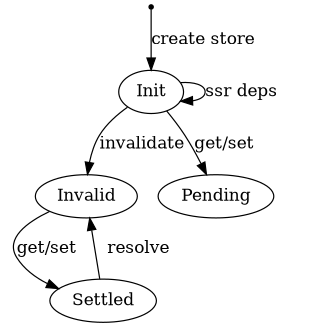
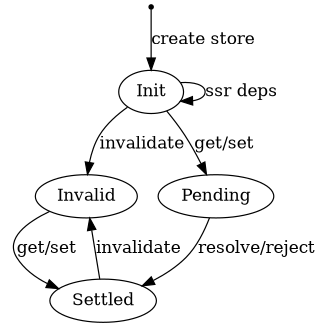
  strict digraph {
    Start [shape=point]
    Init
    Invalid
    Pending
    Settled
    Start -> Init [label="create store"]
    Init -> Init [label="ssr deps"]
    Init -> Invalid [label=invalidate]
    Init -> Pending [label="get/set"]
    Invalid -> Settled [label="get/set"]
-   Settled -> Invalid [label=resolve]
+   Pending -> Settled [label="resolve/reject"]
+   Settled -> Invalid [label=invalidate]
  }
